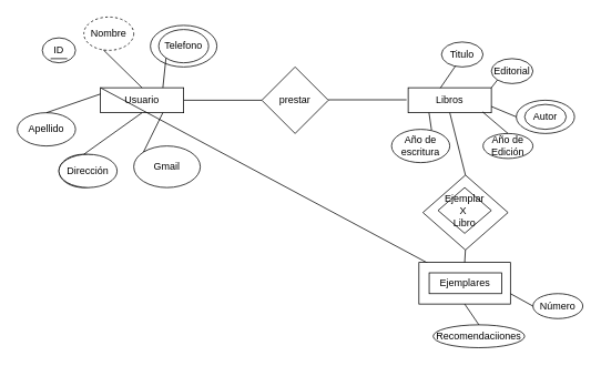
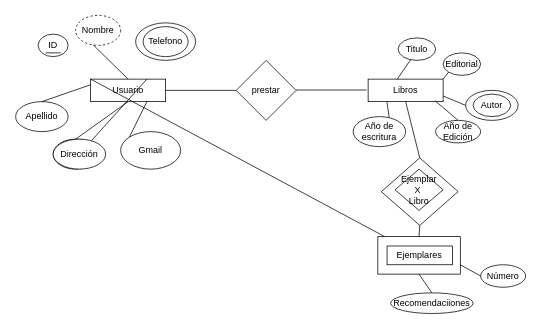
  <mxCell id="0" />
  <mxCell id="1" parent="0" />
  <mxCell id="2" value="prestar" style="rhombus;whiteSpace=wrap;html=1;" vertex="1" parent="1"><mxGeometry x="314" y="80" width="80" height="80" as="geometry" /></mxCell>
  <mxCell id="3" value="" style="endArrow=none;html=1;rounded=0;entryX=0;entryY=0.5;entryDx=0;entryDy=0;" edge="1" parent="1" target="2"><mxGeometry width="50" height="50" relative="1" as="geometry"><mxPoint x="220" y="120" as="sourcePoint" /><mxPoint x="260" y="110" as="targetPoint" /></mxGeometry></mxCell>
  <mxCell id="4" value="Usuario" style="rounded=0;whiteSpace=wrap;html=1;" vertex="1" parent="1"><mxGeometry x="120" y="105" width="100" height="30" as="geometry" /></mxCell>
  <mxCell id="5" value="Libros" style="rounded=0;whiteSpace=wrap;html=1;" vertex="1" parent="1"><mxGeometry x="490" y="105" width="100" height="30" as="geometry" /></mxCell>
  <mxCell id="6" value="" style="endArrow=none;html=1;rounded=0;entryX=0;entryY=0.5;entryDx=0;entryDy=0;" edge="1" parent="1"><mxGeometry width="50" height="50" relative="1" as="geometry"><mxPoint x="394" y="119.5" as="sourcePoint" /><mxPoint x="488" y="119.5" as="targetPoint" /></mxGeometry></mxCell>
  <mxCell id="7" value="ID" style="ellipse;whiteSpace=wrap;html=1;" vertex="1" parent="1"><mxGeometry x="50" y="45" width="40" height="30" as="geometry" /></mxCell>
  <mxCell id="8" value="Nombre" style="ellipse;whiteSpace=wrap;html=1;dashed=1;" vertex="1" parent="1"><mxGeometry x="100" y="20" width="60" height="40" as="geometry" /></mxCell>
  <mxCell id="9" value="Apellido" style="ellipse;whiteSpace=wrap;html=1;" vertex="1" parent="1"><mxGeometry x="20" y="135" width="70" height="40" as="geometry" /></mxCell>
  <mxCell id="10" value="" style="ellipse;whiteSpace=wrap;html=1;" vertex="1" parent="1"><mxGeometry x="180" y="30" width="80" height="50" as="geometry" /></mxCell>
  <mxCell id="11" value="Gmail" style="ellipse;whiteSpace=wrap;html=1;" vertex="1" parent="1"><mxGeometry x="160" y="175" width="80" height="50" as="geometry" /></mxCell>
  <mxCell id="12" value="DNI" style="ellipse;whiteSpace=wrap;html=1;" vertex="1" parent="1"><mxGeometry x="70" y="185" width="60" height="40" as="geometry" /></mxCell>
  <mxCell id="13" value="Telefono" style="ellipse;whiteSpace=wrap;html=1;" vertex="1" parent="1"><mxGeometry x="190" y="35" width="60" height="40" as="geometry" /></mxCell>
- <mxCell id="14" value="" style="endArrow=none;html=1;rounded=0;entryX=0;entryY=1;entryDx=0;entryDy=0;exitX=0.75;exitY=0;exitDx=0;exitDy=0;" edge="1" parent="1" source="4" target="13"><mxGeometry width="50" height="50" relative="1" as="geometry"><mxPoint x="180" y="105" as="sourcePoint" /><mxPoint x="220" y="70" as="targetPoint" /></mxGeometry></mxCell>
+ <mxCell id="14" value="" style="endArrow=none;html=1;rounded=0;exitX=0.75;exitY=0;exitDx=0;exitDy=0;" edge="1" parent="1" source="4" target="25"><mxGeometry width="50" height="50" relative="1" as="geometry"><mxPoint x="180" y="105" as="sourcePoint" /><mxPoint x="220" y="70" as="targetPoint" /></mxGeometry></mxCell>
  <mxCell id="15" value="" style="endArrow=none;html=1;rounded=0;entryX=0.39;entryY=0.984;entryDx=0;entryDy=0;entryPerimeter=0;exitX=0.5;exitY=0;exitDx=0;exitDy=0;" edge="1" parent="1" source="4" target="8"><mxGeometry width="50" height="50" relative="1" as="geometry"><mxPoint x="167.5" y="93" as="sourcePoint" /><mxPoint x="192.5" y="50" as="targetPoint" /></mxGeometry></mxCell>
  <mxCell id="16" value="" style="endArrow=none;html=1;rounded=0;exitX=0;exitY=0;exitDx=0;exitDy=0;" edge="1" parent="1" source="4" target="35"><mxGeometry width="50" height="50" relative="1" as="geometry"><mxPoint x="95" y="113" as="sourcePoint" /><mxPoint x="120" y="70" as="targetPoint" /></mxGeometry></mxCell>
  <mxCell id="17" value="" style="endArrow=none;html=1;rounded=0;entryX=0;entryY=0.25;entryDx=0;entryDy=0;exitX=0.5;exitY=0;exitDx=0;exitDy=0;" edge="1" parent="1" source="9" target="4"><mxGeometry width="50" height="50" relative="1" as="geometry"><mxPoint x="95" y="163" as="sourcePoint" /><mxPoint x="120" y="120" as="targetPoint" /></mxGeometry></mxCell>
  <mxCell id="18" value="" style="endArrow=none;html=1;rounded=0;entryX=0.5;entryY=1;entryDx=0;entryDy=0;exitX=0.5;exitY=0;exitDx=0;exitDy=0;" edge="1" parent="1" source="12" target="4"><mxGeometry width="50" height="50" relative="1" as="geometry"><mxPoint x="155" y="180" as="sourcePoint" /><mxPoint x="180" y="137" as="targetPoint" /></mxGeometry></mxCell>
  <mxCell id="19" value="" style="endArrow=none;html=1;rounded=0;entryX=0.75;entryY=1;entryDx=0;entryDy=0;exitX=0;exitY=0;exitDx=0;exitDy=0;" edge="1" parent="1" source="11" target="4"><mxGeometry width="50" height="50" relative="1" as="geometry"><mxPoint x="167.5" y="183" as="sourcePoint" /><mxPoint x="192.5" y="140" as="targetPoint" /></mxGeometry></mxCell>
  <mxCell id="20" value="" style="endArrow=none;html=1;rounded=0;" edge="1" parent="1"><mxGeometry width="50" height="50" relative="1" as="geometry"><mxPoint x="60" y="70" as="sourcePoint" /><mxPoint x="80" y="70" as="targetPoint" /><Array as="points" /></mxGeometry></mxCell>
  <mxCell id="21" value="Editorial" style="ellipse;whiteSpace=wrap;html=1;" vertex="1" parent="1"><mxGeometry x="590" y="70" width="50" height="30" as="geometry" /></mxCell>
  <mxCell id="22" value="Año de escritura" style="ellipse;whiteSpace=wrap;html=1;" vertex="1" parent="1"><mxGeometry x="470" y="155" width="70" height="40" as="geometry" /></mxCell>
  <mxCell id="23" value="" style="ellipse;whiteSpace=wrap;html=1;" vertex="1" parent="1"><mxGeometry x="620" y="120" width="70" height="40" as="geometry" /></mxCell>
  <mxCell id="24" value="Titulo" style="ellipse;whiteSpace=wrap;html=1;" vertex="1" parent="1"><mxGeometry x="530" y="50" width="50" height="30" as="geometry" /></mxCell>
  <mxCell id="25" value="Dirección" style="ellipse;whiteSpace=wrap;html=1;" vertex="1" parent="1"><mxGeometry x="70" y="185" width="70" height="40" as="geometry" /></mxCell>
  <mxCell id="26" value="Año de Edición" style="ellipse;whiteSpace=wrap;html=1;" vertex="1" parent="1"><mxGeometry x="580" y="160" width="60" height="30" as="geometry" /></mxCell>
  <mxCell id="27" value="Autor" style="ellipse;whiteSpace=wrap;html=1;" vertex="1" parent="1"><mxGeometry x="630" y="125" width="50" height="30" as="geometry" /></mxCell>
  <mxCell id="28" value="" style="endArrow=none;html=1;rounded=0;exitX=0.687;exitY=0.026;exitDx=0;exitDy=0;exitPerimeter=0;entryX=0.25;entryY=1;entryDx=0;entryDy=0;" edge="1" parent="1" source="22" target="5"><mxGeometry width="50" height="50" relative="1" as="geometry"><mxPoint x="497" y="175" as="sourcePoint" /><mxPoint x="540" y="140" as="targetPoint" /></mxGeometry></mxCell>
  <mxCell id="29" value="" style="endArrow=none;html=1;rounded=0;exitX=0.5;exitY=0;exitDx=0;exitDy=0;entryX=0.895;entryY=0.969;entryDx=0;entryDy=0;entryPerimeter=0;" edge="1" parent="1" source="26" target="5"><mxGeometry width="50" height="50" relative="1" as="geometry"><mxPoint x="560" y="155" as="sourcePoint" /><mxPoint x="570" y="140" as="targetPoint" /></mxGeometry></mxCell>
  <mxCell id="30" value="" style="endArrow=none;html=1;rounded=0;entryX=0.338;entryY=0.959;entryDx=0;entryDy=0;exitX=0.387;exitY=0.009;exitDx=0;exitDy=0;entryPerimeter=0;exitPerimeter=0;" edge="1" parent="1" source="5" target="24"><mxGeometry width="50" height="50" relative="1" as="geometry"><mxPoint x="540" y="100" as="sourcePoint" /><mxPoint x="555" y="84" as="targetPoint" /></mxGeometry></mxCell>
  <mxCell id="31" value="" style="endArrow=none;html=1;rounded=0;exitX=0;exitY=0.5;exitDx=0;exitDy=0;entryX=1;entryY=0.75;entryDx=0;entryDy=0;" edge="1" parent="1" source="23" target="5"><mxGeometry width="50" height="50" relative="1" as="geometry"><mxPoint x="600" y="185" as="sourcePoint" /><mxPoint x="590" y="144" as="targetPoint" /></mxGeometry></mxCell>
  <mxCell id="32" value="" style="endArrow=none;html=1;rounded=0;exitX=0;exitY=1;exitDx=0;exitDy=0;entryX=1;entryY=0;entryDx=0;entryDy=0;" edge="1" parent="1" source="21" target="5"><mxGeometry width="50" height="50" relative="1" as="geometry"><mxPoint x="528" y="166" as="sourcePoint" /><mxPoint x="525" y="145" as="targetPoint" /></mxGeometry></mxCell>
  <mxCell id="33" value="" style="rounded=0;whiteSpace=wrap;html=1;" vertex="1" parent="1"><mxGeometry x="502.93" y="315" width="110" height="50" as="geometry" /></mxCell>
  <mxCell id="34" value="" style="rhombus;whiteSpace=wrap;html=1;" vertex="1" parent="1"><mxGeometry x="507.66" y="210" width="102.34" height="90" as="geometry" /></mxCell>
  <mxCell id="35" value="Ejemplares" style="rounded=0;whiteSpace=wrap;html=1;" vertex="1" parent="1"><mxGeometry x="515.24" y="327.5" width="87.18" height="25" as="geometry" /></mxCell>
  <mxCell id="36" value="Ejemplar X&amp;nbsp;&lt;br&gt;Libro" style="rhombus;whiteSpace=wrap;html=1;" vertex="1" parent="1"><mxGeometry x="525.87" y="225" width="64.13" height="55" as="geometry" /></mxCell>
  <mxCell id="37" value="" style="endArrow=none;html=1;rounded=0;exitX=0.5;exitY=0;exitDx=0;exitDy=0;entryX=0.5;entryY=1;entryDx=0;entryDy=0;" edge="1" parent="1" source="33" target="34"><mxGeometry width="50" height="50" relative="1" as="geometry"><mxPoint x="528" y="166" as="sourcePoint" /><mxPoint x="560" y="160" as="targetPoint" /></mxGeometry></mxCell>
  <mxCell id="38" value="" style="endArrow=none;html=1;rounded=0;exitX=0.5;exitY=0;exitDx=0;exitDy=0;entryX=0.5;entryY=1;entryDx=0;entryDy=0;" edge="1" parent="1" source="34" target="5"><mxGeometry width="50" height="50" relative="1" as="geometry"><mxPoint x="528" y="166" as="sourcePoint" /><mxPoint x="525" y="145" as="targetPoint" /></mxGeometry></mxCell>
  <mxCell id="39" value="Recomendaciiones" style="ellipse;whiteSpace=wrap;html=1;" vertex="1" parent="1"><mxGeometry x="520" y="390" width="110" height="27.5" as="geometry" /></mxCell>
  <mxCell id="40" value="Número" style="ellipse;whiteSpace=wrap;html=1;" vertex="1" parent="1"><mxGeometry x="640" y="352.5" width="60" height="30" as="geometry" /></mxCell>
  <mxCell id="41" value="" style="endArrow=none;html=1;rounded=0;entryX=0.5;entryY=1;entryDx=0;entryDy=0;exitX=0.5;exitY=0;exitDx=0;exitDy=0;" edge="1" parent="1" source="39" target="33"><mxGeometry width="50" height="50" relative="1" as="geometry"><mxPoint x="410" y="360" as="sourcePoint" /><mxPoint x="460" y="310" as="targetPoint" /></mxGeometry></mxCell>
  <mxCell id="42" value="" style="endArrow=none;html=1;rounded=0;entryX=1;entryY=0.75;entryDx=0;entryDy=0;exitX=0;exitY=0.5;exitDx=0;exitDy=0;" edge="1" parent="1" source="40" target="33"><mxGeometry width="50" height="50" relative="1" as="geometry"><mxPoint x="410" y="360" as="sourcePoint" /><mxPoint x="460" y="310" as="targetPoint" /></mxGeometry></mxCell>
